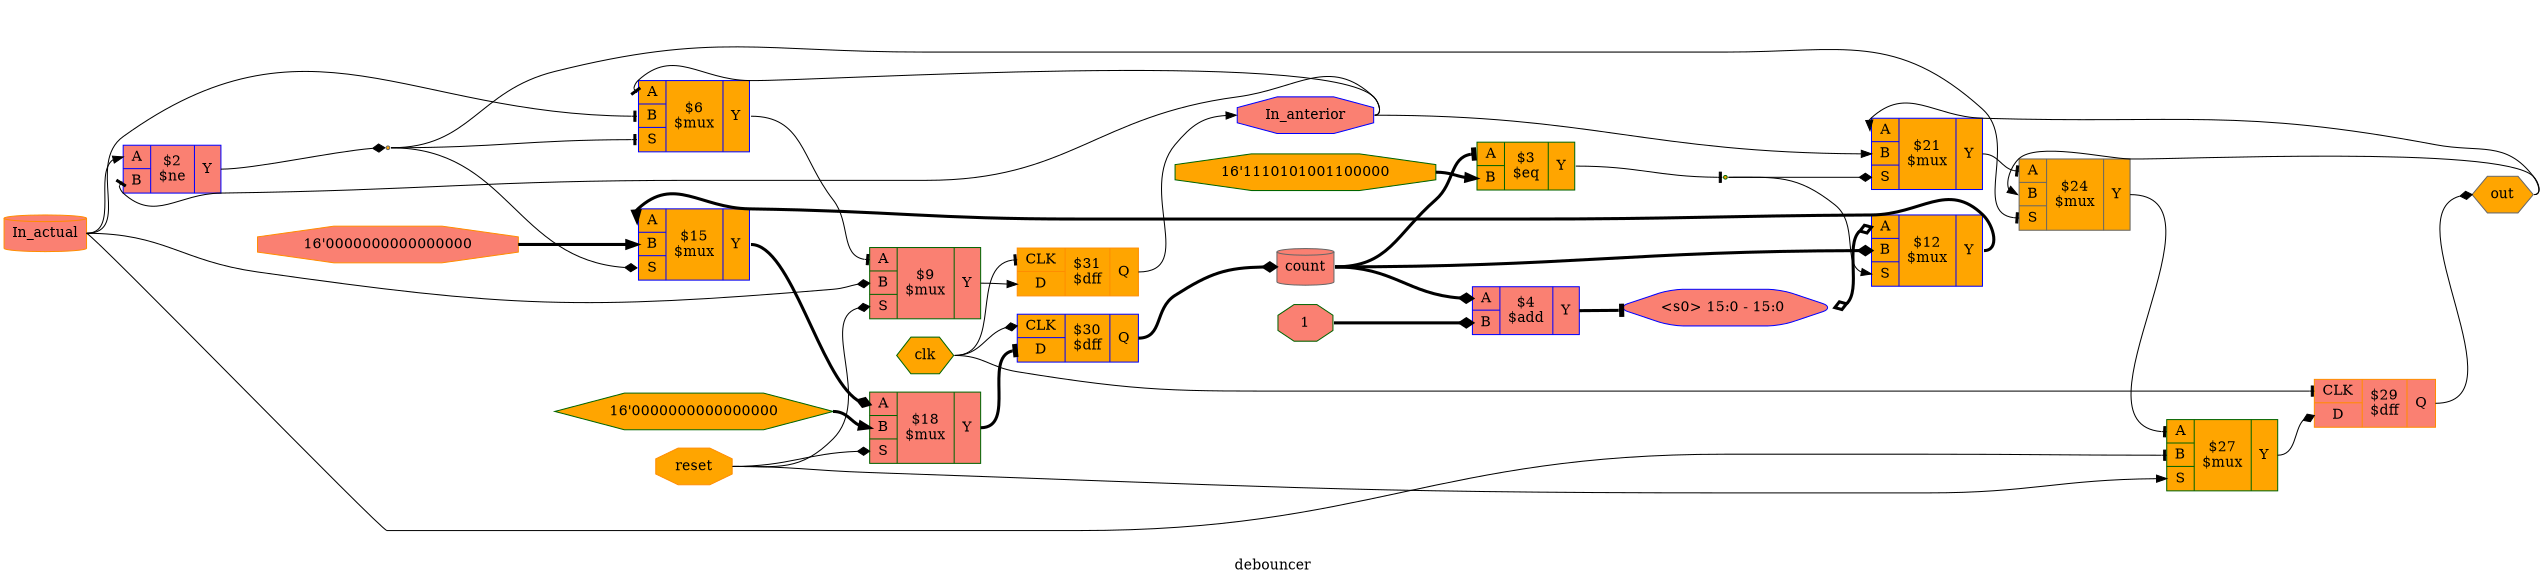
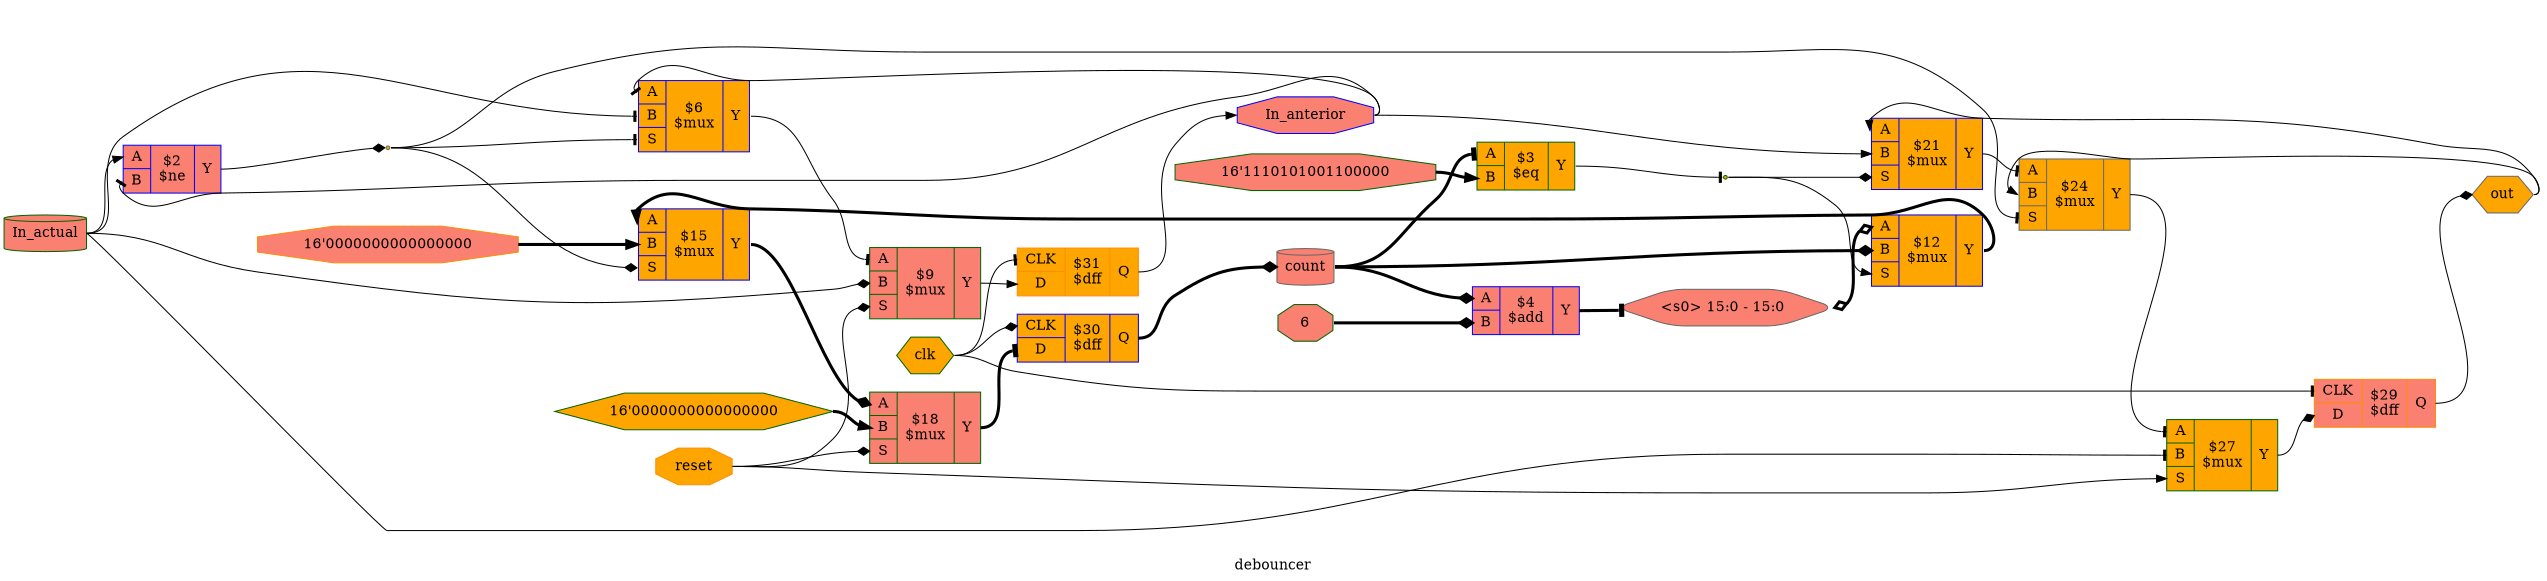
  digraph {
    label=debouncer
    rankdir=LR
    remincross=true
    node [color=darkgreen fillcolor=orange shape=record style=filled]
    edge [arrowhead=tee color=black headport="p19:w" tailport=e]
-   n13 [color=darkorange fillcolor=salmon fontcolor=black label=In_actual shape=cylinder]
+   n13 [fillcolor=salmon fontcolor=black label=In_actual shape=cylinder]
    c24 [color=blue fillcolor=salmon label="{{<p19> A|<p20> B}|$2\n$ne|{<p21> Y}}"]
    c37 [label="{{<p19> A|<p20> B|<p31> S}|$27\n$mux|{<p21> Y}}"]
    c38 [color=blue label="{{<p19> A|<p20> B|<p31> S}|$6\n$mux|{<p21> Y}}"]
    c39 [fillcolor=salmon label="{{<p19> A|<p20> B|<p31> S}|$9\n$mux|{<p21> Y}}"]
    n7 [color=gray40 shape=point]
    c28 [color=darkorange fillcolor=salmon label="{{<p25> CLK|<p26> D}|$29\n$dff|{<p27> Q}}"]
    c30 [color=darkorange label="{{<p25> CLK|<p26> D}|$31\n$dff|{<p27> Q}}"]
    n14 [color=blue fillcolor=salmon fontcolor=black label=In_anterior shape=octagon]
    c35 [color=blue label="{{<p19> A|<p20> B|<p31> S}|$21\n$mux|{<p21> Y}}"]
    c36 [color=gray40 label="{{<p19> A|<p20> B|<p31> S}|$24\n$mux|{<p21> Y}}"]
    n15 [fontcolor=black label=clk shape=hexagon]
    c29 [color=blue label="{{<p25> CLK|<p26> D}|$30\n$dff|{<p27> Q}}"]
    n17 [color=gray40 fontcolor=black label=out shape=hexagon]
    n16 [color=gray40 fillcolor=salmon fontcolor=black label=count shape=cylinder]
    c22 [color=blue fillcolor=salmon label="{{<p19> A|<p20> B}|$4\n$add|{<p21> Y}}"]
    c23 [label="{{<p19> A|<p20> B}|$3\n$eq|{<p21> Y}}"]
    c32 [color=blue label="{{<p19> A|<p20> B|<p31> S}|$12\n$mux|{<p21> Y}}"]
-   x2 [color=blue fillcolor=salmon label="<s0> 15:0 - 15:0 " shape=hexagon style="rounded,filled"]
+   x2 [color=gray40 fillcolor=salmon label="<s0> 15:0 - 15:0 " shape=hexagon style="rounded,filled"]
    n6 [shape=point]
    c33 [color=blue label="{{<p19> A|<p20> B|<p31> S}|$15\n$mux|{<p21> Y}}"]
    n18 [color=darkorange fontcolor=black label=reset shape=octagon]
    c34 [fillcolor=salmon label="{{<p19> A|<p20> B|<p31> S}|$18\n$mux|{<p21> Y}}"]
-   v0 [fillcolor=salmon label=1 shape=octagon]
-   v1 [label="16'1110101001100000" shape=octagon]
+   v0 [fillcolor=salmon label=6 shape=octagon]
+   v1 [fillcolor=salmon label="16'1110101001100000" shape=octagon]
    v3 [color=darkorange fillcolor=salmon label="16'0000000000000000" shape=octagon]
    v4 [label="16'0000000000000000" shape=hexagon]
    n13 -> c24 [arrowhead=normal]
    n13 -> c37 [headport="p20:w"]
    n13 -> c38 [headport="p20:w"]
    n13 -> c39 [arrowhead=diamond headport="p20:w"]
    c24 -> n7 [arrowhead=diamond headport=w tailport="p21:e"]
    c37 -> c28 [arrowhead=diamond headport="p26:w" tailport="p21:e"]
    c38 -> c39 [tailport="p21:e"]
    c39 -> c30 [arrowhead=normal headport="p26:w" tailport="p21:e"]
    n7 -> c38 [headport="p31:w"]
    n7 -> c36 [headport="p31:w"]
    n7 -> c33 [arrowhead=diamond headport="p31:w"]
    c28 -> n17 [arrowhead=diamond headport=w tailport="p27:e"]
    c30 -> n14 [arrowhead=normal headport=w tailport="p27:e"]
    n14 -> c24 [headport="p20:w"]
    n14 -> c38
    n14 -> c35 [arrowhead=normal headport="p20:w"]
    c35 -> c36 [tailport="p21:e"]
    c36 -> c37 [tailport="p21:e"]
    n15 -> c28 [headport="p25:w"]
    n15 -> c30 [headport="p25:w"]
    n15 -> c29 [arrowhead=diamond headport="p25:w"]
    c29 -> n16 [arrowhead=diamond headport=w style="setlinewidth(3)" tailport="p27:e"]
    n17 -> c35 [arrowhead=normal]
    n17 -> c36 [arrowhead=normal headport="p20:w"]
    n16 -> c22 [arrowhead=diamond style="setlinewidth(3)"]
    n16 -> c23 [style="setlinewidth(3)"]
    n16 -> c32 [arrowhead=diamond headport="p20:w" style="setlinewidth(3)"]
    c22 -> x2 [headport="s0:w" style="setlinewidth(3)" tailport="p21:e"]
    c23 -> n6 [headport=w tailport="p21:e"]
    c32 -> c33 [arrowhead=normal style="setlinewidth(3)" tailport="p21:e"]
    x2 -> c32 [arrowhead=odiamond arrowtail=odiamond dir=both style="setlinewidth(3)"]
    n6 -> c35 [arrowhead=diamond headport="p31:w"]
    n6 -> c32 [arrowhead=normal headport="p31:w"]
    c33 -> c34 [arrowhead=diamond style="setlinewidth(3)" tailport="p21:e"]
    n18 -> c37 [arrowhead=normal headport="p31:w"]
    n18 -> c39 [arrowhead=diamond headport="p31:w"]
    n18 -> c34 [arrowhead=diamond headport="p31:w"]
    c34 -> c29 [headport="p26:w" style="setlinewidth(3)" tailport="p21:e"]
    v0 -> c22 [arrowhead=diamond headport="p20:w" style="setlinewidth(3)"]
    v1 -> c23 [arrowhead=normal headport="p20:w" style="setlinewidth(3)"]
    v3 -> c33 [arrowhead=normal headport="p20:w" style="setlinewidth(3)"]
    v4 -> c34 [arrowhead=normal headport="p20:w" style="setlinewidth(3)"]
  }
